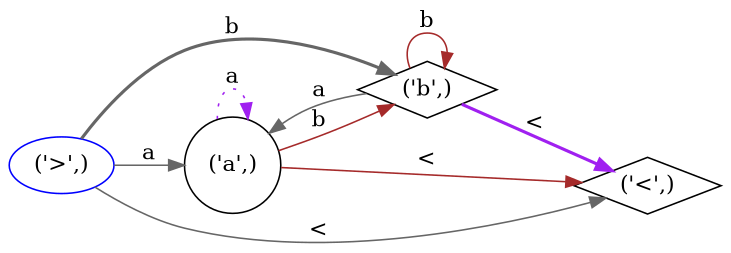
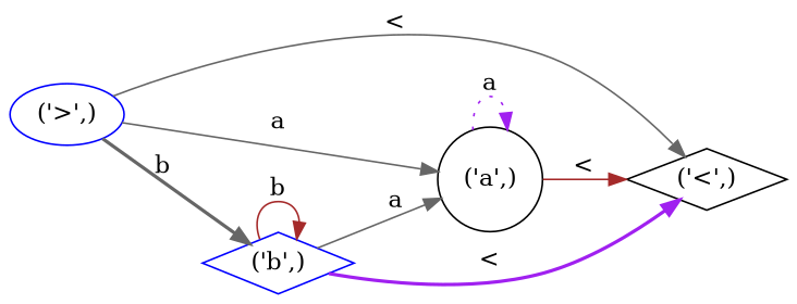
  digraph {
    rankdir=LR
    node [color=black shape=diamond]
    edge [color=gray40 style=solid]
    n1 [label="('a',)" shape=circle]
    n2 [label="('<',)"]
-   n3 [label="('b',)"]
+   n3 [color=blue label="('b',)"]
    n4 [color=blue label="('>',)" shape=ellipse]
    n1 -> n1 [color=purple label=a style=dotted]
    n1 -> n2 [color=brown label="<"]
-   n1 -> n3 [color=brown label=b]
    n3 -> n1 [label=a]
    n3 -> n2 [color=purple label="<" style=bold]
    n3 -> n3 [color=brown label=b]
    n4 -> n1 [label=a]
    n4 -> n2 [label="<"]
    n4 -> n3 [label=b style=bold]
  }
